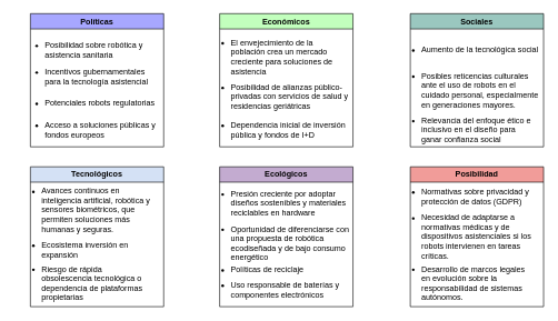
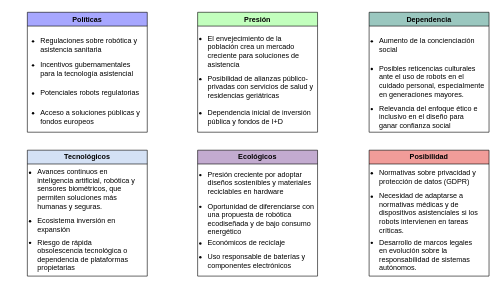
  <mxCell id="0" />
  <mxCell id="1" parent="0" />
  <mxCell id="2" value="Políticas" style="swimlane;whiteSpace=wrap;html=1;fillColor=#A7A7FF;" vertex="1" parent="1"><mxGeometry x="45" y="20" width="200" height="200" as="geometry" /></mxCell>
- <mxCell id="3" value="&lt;ul&gt;&lt;li&gt;&lt;span style=&quot;&quot;&gt;Posibilidad sobre robótica y asistencia sanitaria&lt;/span&gt;&lt;/li&gt;&lt;/ul&gt;" style="text;html=1;align=left;verticalAlign=middle;whiteSpace=wrap;rounded=0;" vertex="1" parent="2"><mxGeometry x="-20" y="40" width="210" height="30" as="geometry" /></mxCell>
+ <mxCell id="3" value="&lt;ul&gt;&lt;li&gt;&lt;span style=&quot;&quot;&gt;Regulaciones sobre robótica y asistencia sanitaria&lt;/span&gt;&lt;/li&gt;&lt;/ul&gt;" style="text;html=1;align=left;verticalAlign=middle;whiteSpace=wrap;rounded=0;" vertex="1" parent="2"><mxGeometry x="-20" y="40" width="210" height="30" as="geometry" /></mxCell>
  <mxCell id="4" value="&lt;ul&gt;&lt;li&gt;Incentivos gubernamentales para la tecnología asistencial&lt;/li&gt;&lt;/ul&gt;" style="text;html=1;align=left;verticalAlign=middle;whiteSpace=wrap;rounded=0;" vertex="1" parent="2"><mxGeometry x="-20" y="80" width="210" height="30" as="geometry" /></mxCell>
  <mxCell id="5" value="&lt;ul&gt;&lt;li&gt;Potenciales robots regulatorias&lt;/li&gt;&lt;/ul&gt;" style="text;html=1;align=left;verticalAlign=middle;whiteSpace=wrap;rounded=0;" vertex="1" parent="2"><mxGeometry x="-20" y="120" width="210" height="30" as="geometry" /></mxCell>
  <mxCell id="6" value="&lt;ul&gt;&lt;li&gt;Acceso a soluciones públicas y fondos europeos&lt;/li&gt;&lt;/ul&gt;" style="text;html=1;align=left;verticalAlign=middle;whiteSpace=wrap;rounded=0;" vertex="1" parent="2"><mxGeometry x="-20" y="160" width="210" height="30" as="geometry" /></mxCell>
- <mxCell id="7" value="Económicos" style="swimlane;whiteSpace=wrap;html=1;fillColor=#C2FFBD;" vertex="1" parent="1"><mxGeometry x="329" y="20" width="200" height="200" as="geometry" /></mxCell>
+ <mxCell id="7" value="Presión" style="swimlane;whiteSpace=wrap;html=1;fillColor=#C2FFBD;" vertex="1" parent="1"><mxGeometry x="329" y="20" width="200" height="200" as="geometry" /></mxCell>
  <mxCell id="8" value="&lt;ul&gt;&lt;li&gt;El envejecimiento de la población crea un mercado creciente para soluciones de asistencia&lt;/li&gt;&lt;/ul&gt;" style="text;html=1;align=left;verticalAlign=middle;whiteSpace=wrap;rounded=0;" vertex="1" parent="7"><mxGeometry x="-25" y="50" width="220" height="30" as="geometry" /></mxCell>
  <mxCell id="9" value="&lt;ul&gt;&lt;li&gt;Posibilidad de alianzas público-privadas con servicios de salud y residencias geriátricas&lt;/li&gt;&lt;/ul&gt;" style="text;html=1;align=left;verticalAlign=middle;whiteSpace=wrap;rounded=0;" vertex="1" parent="7"><mxGeometry x="-25" y="110" width="220" height="30" as="geometry" /></mxCell>
  <mxCell id="10" value="&lt;ul&gt;&lt;li&gt;Dependencia inicial de inversión pública y fondos de I+D&lt;/li&gt;&lt;/ul&gt;" style="text;html=1;align=left;verticalAlign=middle;whiteSpace=wrap;rounded=0;" vertex="1" parent="7"><mxGeometry x="-25" y="160" width="220" height="30" as="geometry" /></mxCell>
- <mxCell id="11" value="Sociales" style="swimlane;whiteSpace=wrap;html=1;fillColor=#9AC7BF;" vertex="1" parent="1"><mxGeometry x="615" y="20" width="200" height="200" as="geometry" /></mxCell>
- <mxCell id="12" value="&lt;ul&gt;&lt;li&gt;Aumento de la tecnológica social&lt;/li&gt;&lt;/ul&gt;" style="text;html=1;align=left;verticalAlign=middle;whiteSpace=wrap;rounded=0;" vertex="1" parent="11"><mxGeometry x="-25" y="40" width="220" height="30" as="geometry" /></mxCell>
+ <mxCell id="11" value="Dependencia" style="swimlane;whiteSpace=wrap;html=1;fillColor=#9AC7BF;" vertex="1" parent="1"><mxGeometry x="615" y="20" width="200" height="200" as="geometry" /></mxCell>
+ <mxCell id="12" value="&lt;ul&gt;&lt;li&gt;Aumento de la concienciación social&lt;/li&gt;&lt;/ul&gt;" style="text;html=1;align=left;verticalAlign=middle;whiteSpace=wrap;rounded=0;" vertex="1" parent="11"><mxGeometry x="-25" y="40" width="220" height="30" as="geometry" /></mxCell>
  <mxCell id="13" value="&lt;ul&gt;&lt;li&gt;Posibles reticencias culturales ante el uso de robots en el cuidado personal, especialmente en generaciones mayores.&lt;/li&gt;&lt;/ul&gt;" style="text;html=1;align=left;verticalAlign=middle;whiteSpace=wrap;rounded=0;" vertex="1" parent="11"><mxGeometry x="-25" y="100" width="220" height="30" as="geometry" /></mxCell>
  <mxCell id="14" value="&lt;ul&gt;&lt;li&gt;Relevancia del enfoque ético e inclusivo en el diseño para ganar confianza social&lt;/li&gt;&lt;/ul&gt;" style="text;html=1;align=left;verticalAlign=middle;whiteSpace=wrap;rounded=0;" vertex="1" parent="11"><mxGeometry x="-25" y="160" width="210" height="30" as="geometry" /></mxCell>
  <mxCell id="15" value="Tecnológicos" style="swimlane;whiteSpace=wrap;html=1;fillColor=#D4E1F5;" vertex="1" parent="1"><mxGeometry x="45" y="250" width="200" height="210" as="geometry" /></mxCell>
  <mxCell id="16" value="&lt;ul&gt;&lt;li&gt;Avances continuos en inteligencia artificial, robótica y sensores biométricos, que permiten soluciones más humanas y seguras.&lt;/li&gt;&lt;/ul&gt;" style="text;html=1;align=left;verticalAlign=middle;whiteSpace=wrap;rounded=0;" vertex="1" parent="15"><mxGeometry x="-25" y="50" width="220" height="30" as="geometry" /></mxCell>
  <mxCell id="17" value="&lt;ul&gt;&lt;li&gt;Ecosistema inversión en expansión&lt;/li&gt;&lt;/ul&gt;" style="text;html=1;align=left;verticalAlign=middle;whiteSpace=wrap;rounded=0;" vertex="1" parent="15"><mxGeometry x="-25" y="110" width="220" height="30" as="geometry" /></mxCell>
  <mxCell id="18" value="&lt;ul&gt;&lt;li&gt;Riesgo de rápida obsolescencia tecnológica o dependencia de plataformas propietarias&lt;/li&gt;&lt;/ul&gt;" style="text;html=1;align=left;verticalAlign=middle;whiteSpace=wrap;rounded=0;" vertex="1" parent="15"><mxGeometry x="-25" y="160" width="210" height="30" as="geometry" /></mxCell>
  <mxCell id="19" value="Ecológicos" style="swimlane;whiteSpace=wrap;html=1;fillColor=#C3ABD0;" vertex="1" parent="1"><mxGeometry x="329" y="250" width="200" height="210" as="geometry" /></mxCell>
  <mxCell id="20" value="&lt;ul&gt;&lt;li&gt;Presión creciente por adoptar diseños sostenibles y materiales reciclables en hardware&lt;/li&gt;&lt;/ul&gt;" style="text;html=1;align=left;verticalAlign=middle;whiteSpace=wrap;rounded=0;" vertex="1" parent="19"><mxGeometry x="-25" y="40" width="220" height="30" as="geometry" /></mxCell>
  <mxCell id="21" value="&lt;ul&gt;&lt;li&gt;Oportunidad de diferenciarse con una propuesta de robótica ecodiseñada y de bajo consumo energético&lt;/li&gt;&lt;/ul&gt;" style="text;html=1;align=left;verticalAlign=middle;whiteSpace=wrap;rounded=0;" vertex="1" parent="19"><mxGeometry x="-25" y="100" width="220" height="30" as="geometry" /></mxCell>
- <mxCell id="22" value="&lt;ul&gt;&lt;li&gt;Políticas de reciclaje&lt;/li&gt;&lt;/ul&gt;" style="text;html=1;align=left;verticalAlign=middle;whiteSpace=wrap;rounded=0;" vertex="1" parent="19"><mxGeometry x="-25" y="140" width="210" height="30" as="geometry" /></mxCell>
+ <mxCell id="22" value="&lt;ul&gt;&lt;li&gt;Económicos de reciclaje&lt;/li&gt;&lt;/ul&gt;" style="text;html=1;align=left;verticalAlign=middle;whiteSpace=wrap;rounded=0;" vertex="1" parent="19"><mxGeometry x="-25" y="140" width="210" height="30" as="geometry" /></mxCell>
  <mxCell id="23" value="&lt;ul&gt;&lt;li&gt;Uso responsable de baterías y componentes electrónicos&lt;/li&gt;&lt;/ul&gt;" style="text;html=1;align=left;verticalAlign=middle;whiteSpace=wrap;rounded=0;" vertex="1" parent="19"><mxGeometry x="-25" y="170" width="210" height="30" as="geometry" /></mxCell>
  <mxCell id="24" value="Posibilidad" style="swimlane;whiteSpace=wrap;html=1;fillColor=#F19C99;" vertex="1" parent="1"><mxGeometry x="615" y="250" width="200" height="210" as="geometry" /></mxCell>
  <mxCell id="25" value="&lt;ul&gt;&lt;li&gt;Normativas sobre privacidad y protección de datos (GDPR)&lt;/li&gt;&lt;/ul&gt;" style="text;html=1;align=left;verticalAlign=middle;whiteSpace=wrap;rounded=0;" vertex="1" parent="24"><mxGeometry x="-25" y="30" width="220" height="30" as="geometry" /></mxCell>
  <mxCell id="26" value="&lt;ul&gt;&lt;li&gt;Necesidad de adaptarse a normativas médicas y de dispositivos asistenciales si los robots intervienen en tareas críticas.&lt;/li&gt;&lt;/ul&gt;" style="text;html=1;align=left;verticalAlign=middle;whiteSpace=wrap;rounded=0;" vertex="1" parent="24"><mxGeometry x="-25" y="90" width="220" height="30" as="geometry" /></mxCell>
  <mxCell id="27" value="&lt;ul&gt;&lt;li&gt;Desarrollo de marcos legales en evolución sobre la responsabilidad de sistemas autónomos.&lt;/li&gt;&lt;/ul&gt;" style="text;html=1;align=left;verticalAlign=middle;whiteSpace=wrap;rounded=0;" vertex="1" parent="24"><mxGeometry x="-25" y="160" width="210" height="30" as="geometry" /></mxCell>
